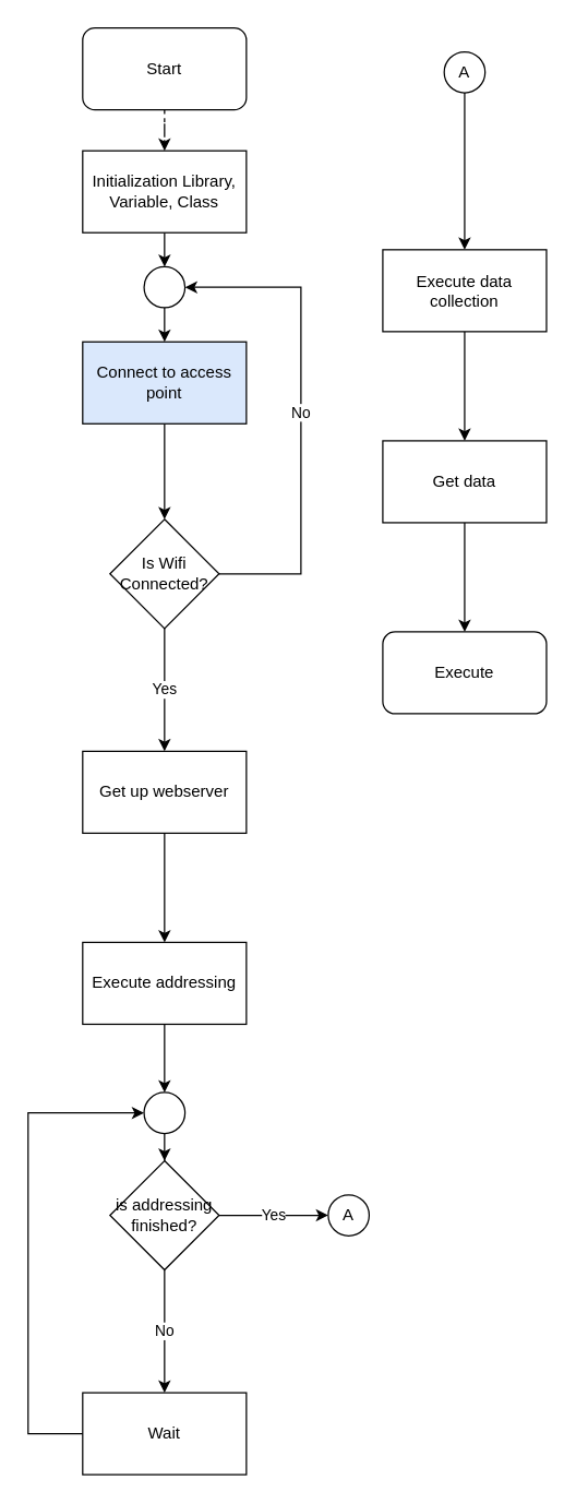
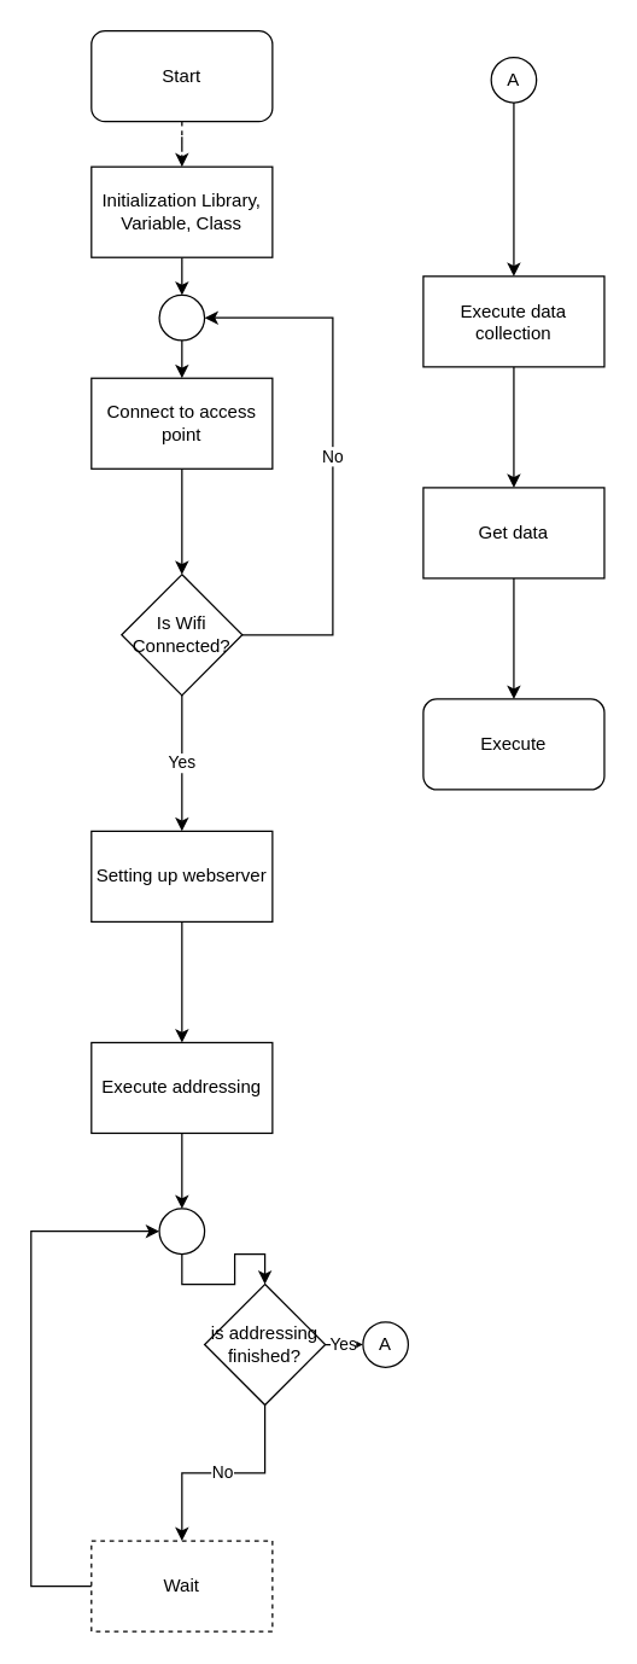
  <mxCell id="0" />
  <mxCell id="1" parent="0" />
  <mxCell id="2" value="" style="edgeStyle=orthogonalEdgeStyle;rounded=0;orthogonalLoop=1;jettySize=auto;html=1;dashed=1;" edge="1" parent="1" source="3" target="5"><mxGeometry relative="1" as="geometry" /></mxCell>
  <mxCell id="3" value="Start" style="rounded=1;whiteSpace=wrap;html=1;" vertex="1" parent="1"><mxGeometry x="60" y="20" width="120" height="60" as="geometry" /></mxCell>
  <mxCell id="4" value="" style="edgeStyle=orthogonalEdgeStyle;rounded=0;orthogonalLoop=1;jettySize=auto;html=1;" edge="1" parent="1" source="5" target="31"><mxGeometry relative="1" as="geometry" /></mxCell>
  <mxCell id="5" value="Initialization Library, Variable, Class" style="rounded=0;whiteSpace=wrap;html=1;" vertex="1" parent="1"><mxGeometry x="60" y="110" width="120" height="60" as="geometry" /></mxCell>
  <mxCell id="6" value="" style="edgeStyle=orthogonalEdgeStyle;rounded=0;orthogonalLoop=1;jettySize=auto;html=1;" edge="1" parent="1" source="7" target="9"><mxGeometry relative="1" as="geometry" /></mxCell>
- <mxCell id="7" value="Connect to access point" style="rounded=0;whiteSpace=wrap;html=1;fillColor=#dae8fc;" vertex="1" parent="1"><mxGeometry x="60" y="250" width="120" height="60" as="geometry" /></mxCell>
+ <mxCell id="7" value="Connect to access point" style="rounded=0;whiteSpace=wrap;html=1;" vertex="1" parent="1"><mxGeometry x="60" y="250" width="120" height="60" as="geometry" /></mxCell>
  <mxCell id="8" value="Yes" style="edgeStyle=orthogonalEdgeStyle;rounded=0;orthogonalLoop=1;jettySize=auto;html=1;" edge="1" parent="1" source="9" target="12"><mxGeometry relative="1" as="geometry" /></mxCell>
  <mxCell id="9" value="Is Wifi Connected?" style="rhombus;whiteSpace=wrap;html=1;rounded=0;" vertex="1" parent="1"><mxGeometry x="80" y="380" width="80" height="80" as="geometry" /></mxCell>
  <mxCell id="10" value="No" style="endArrow=classic;html=1;rounded=0;entryX=1;entryY=0.5;entryDx=0;entryDy=0;" edge="1" parent="1" source="9" target="31"><mxGeometry width="50" height="50" relative="1" as="geometry"><mxPoint x="160" y="470" as="sourcePoint" /><mxPoint x="230.711" y="420" as="targetPoint" /><Array as="points"><mxPoint x="220" y="420" /><mxPoint x="220" y="210" /></Array></mxGeometry></mxCell>
  <mxCell id="11" value="" style="edgeStyle=orthogonalEdgeStyle;rounded=0;orthogonalLoop=1;jettySize=auto;html=1;" edge="1" parent="1" source="12" target="14"><mxGeometry relative="1" as="geometry" /></mxCell>
- <mxCell id="12" value="Get up webserver" style="whiteSpace=wrap;html=1;rounded=0;" vertex="1" parent="1"><mxGeometry x="60" y="550" width="120" height="60" as="geometry" /></mxCell>
+ <mxCell id="12" value="Setting up webserver" style="whiteSpace=wrap;html=1;rounded=0;" vertex="1" parent="1"><mxGeometry x="60" y="550" width="120" height="60" as="geometry" /></mxCell>
  <mxCell id="13" value="" style="edgeStyle=orthogonalEdgeStyle;rounded=0;orthogonalLoop=1;jettySize=auto;html=1;" edge="1" parent="1" source="14" target="28"><mxGeometry relative="1" as="geometry" /></mxCell>
  <mxCell id="14" value="Execute addressing" style="whiteSpace=wrap;html=1;rounded=0;" vertex="1" parent="1"><mxGeometry x="60" y="690" width="120" height="60" as="geometry" /></mxCell>
  <mxCell id="15" value="No" style="edgeStyle=orthogonalEdgeStyle;rounded=0;orthogonalLoop=1;jettySize=auto;html=1;" edge="1" parent="1" source="17" target="18"><mxGeometry relative="1" as="geometry" /></mxCell>
  <mxCell id="16" value="Yes" style="edgeStyle=orthogonalEdgeStyle;rounded=0;orthogonalLoop=1;jettySize=auto;html=1;" edge="1" parent="1" source="17" target="20"><mxGeometry relative="1" as="geometry" /></mxCell>
- <mxCell id="17" value="is addressing finished?" style="rhombus;whiteSpace=wrap;html=1;rounded=0;" vertex="1" parent="1"><mxGeometry x="80" y="850" width="80" height="80" as="geometry" /></mxCell>
- <mxCell id="18" value="Wait" style="whiteSpace=wrap;html=1;rounded=0;" vertex="1" parent="1"><mxGeometry x="60" y="1020" width="120" height="60" as="geometry" /></mxCell>
+ <mxCell id="17" value="is addressing finished?" style="rhombus;whiteSpace=wrap;html=1;rounded=0;" vertex="1" parent="1"><mxGeometry x="135" y="850" width="80" height="80" as="geometry" /></mxCell>
+ <mxCell id="18" value="Wait" style="whiteSpace=wrap;html=1;rounded=0;dashed=1;" vertex="1" parent="1"><mxGeometry x="60" y="1020" width="120" height="60" as="geometry" /></mxCell>
  <mxCell id="19" value="" style="endArrow=classic;html=1;rounded=0;entryX=0;entryY=0.5;entryDx=0;entryDy=0;" edge="1" parent="1" source="18" target="28"><mxGeometry width="50" height="50" relative="1" as="geometry"><mxPoint x="-10.711" y="1100" as="sourcePoint" /><mxPoint x="-10.711" y="1050" as="targetPoint" /><Array as="points"><mxPoint x="20" y="1050" /><mxPoint x="20" y="815" /></Array></mxGeometry></mxCell>
  <mxCell id="20" value="A" style="ellipse;whiteSpace=wrap;html=1;rounded=0;" vertex="1" parent="1"><mxGeometry x="240" y="875" width="30" height="30" as="geometry" /></mxCell>
  <mxCell id="21" value="" style="edgeStyle=orthogonalEdgeStyle;rounded=0;orthogonalLoop=1;jettySize=auto;html=1;" edge="1" parent="1" source="22" target="24"><mxGeometry relative="1" as="geometry" /></mxCell>
  <mxCell id="22" value="A" style="ellipse;whiteSpace=wrap;html=1;aspect=fixed;" vertex="1" parent="1"><mxGeometry x="325" y="37.5" width="30" height="30" as="geometry" /></mxCell>
  <mxCell id="23" value="" style="edgeStyle=orthogonalEdgeStyle;rounded=0;orthogonalLoop=1;jettySize=auto;html=1;" edge="1" parent="1" source="24" target="26"><mxGeometry relative="1" as="geometry" /></mxCell>
  <mxCell id="24" value="Execute data collection" style="whiteSpace=wrap;html=1;" vertex="1" parent="1"><mxGeometry x="280" y="182.5" width="120" height="60" as="geometry" /></mxCell>
  <mxCell id="25" value="" style="edgeStyle=orthogonalEdgeStyle;rounded=0;orthogonalLoop=1;jettySize=auto;html=1;" edge="1" parent="1" source="26" target="29"><mxGeometry relative="1" as="geometry" /></mxCell>
  <mxCell id="26" value="Get data" style="whiteSpace=wrap;html=1;" vertex="1" parent="1"><mxGeometry x="280" y="322.5" width="120" height="60" as="geometry" /></mxCell>
  <mxCell id="27" value="" style="edgeStyle=orthogonalEdgeStyle;rounded=0;orthogonalLoop=1;jettySize=auto;html=1;" edge="1" parent="1" source="28" target="17"><mxGeometry relative="1" as="geometry" /></mxCell>
  <mxCell id="28" value="" style="ellipse;whiteSpace=wrap;html=1;rounded=0;" vertex="1" parent="1"><mxGeometry x="105" y="800" width="30" height="30" as="geometry" /></mxCell>
  <mxCell id="29" value="Execute" style="rounded=1;whiteSpace=wrap;html=1;" vertex="1" parent="1"><mxGeometry x="280" y="462.5" width="120" height="60" as="geometry" /></mxCell>
  <mxCell id="30" value="" style="edgeStyle=orthogonalEdgeStyle;rounded=0;orthogonalLoop=1;jettySize=auto;html=1;" edge="1" parent="1" source="31" target="7"><mxGeometry relative="1" as="geometry" /></mxCell>
  <mxCell id="31" value="" style="ellipse;whiteSpace=wrap;html=1;aspect=fixed;" vertex="1" parent="1"><mxGeometry x="105" y="195" width="30" height="30" as="geometry" /></mxCell>
